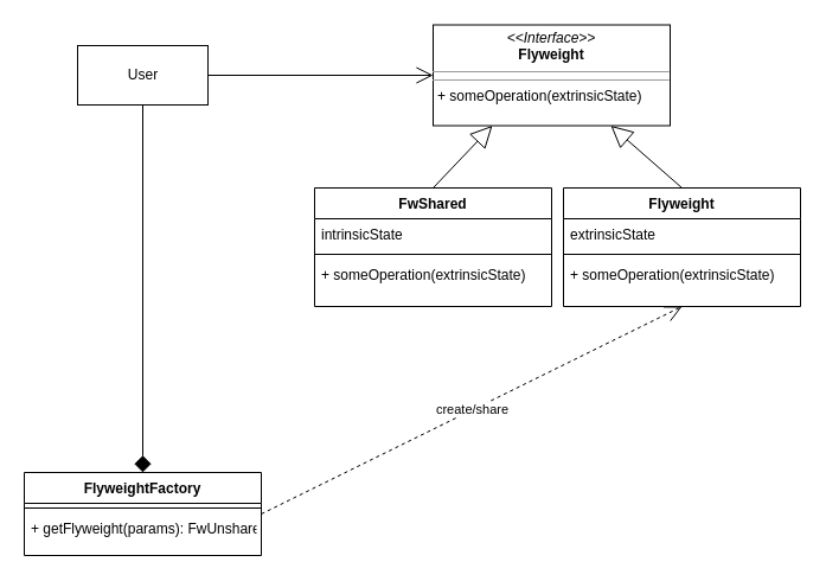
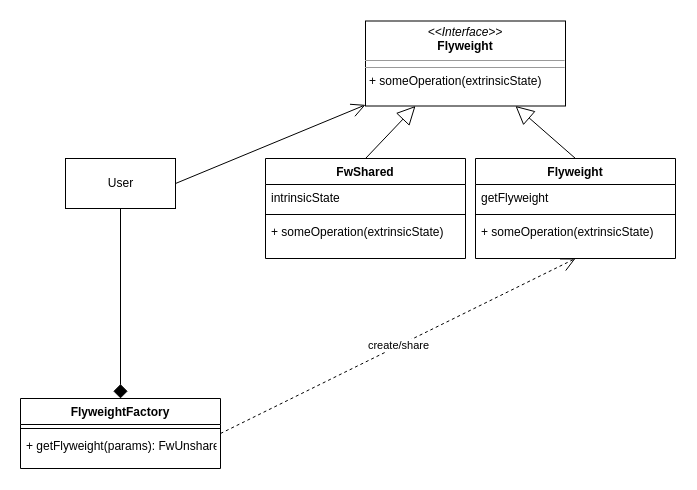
  <mxCell id="0" />
  <mxCell id="1" parent="0" />
- <mxCell id="2" value="User" style="html=1;" vertex="1" parent="1"><mxGeometry x="65" y="38" width="110" height="50" as="geometry" /></mxCell>
+ <mxCell id="2" value="User" style="html=1;" vertex="1" parent="1"><mxGeometry x="65" y="158" width="110" height="50" as="geometry" /></mxCell>
  <mxCell id="3" value="&lt;p style=&quot;margin:0px;margin-top:4px;text-align:center;&quot;&gt;&lt;i&gt;&amp;lt;&amp;lt;Interface&amp;gt;&amp;gt;&lt;/i&gt;&lt;br&gt;&lt;b&gt;Flyweight&lt;/b&gt;&lt;br&gt;&lt;/p&gt;&lt;hr size=&quot;1&quot;&gt;&lt;hr size=&quot;1&quot;&gt;&lt;p style=&quot;margin:0px;margin-left:4px;&quot;&gt;+ someOperation(extrinsicState)&lt;br&gt;&lt;/p&gt;" style="verticalAlign=top;align=left;overflow=fill;fontSize=12;fontFamily=Helvetica;html=1;" vertex="1" parent="1"><mxGeometry x="365" y="20.5" width="200" height="85" as="geometry" /></mxCell>
  <mxCell id="4" value="" style="endArrow=open;endFill=1;endSize=12;html=1;rounded=0;exitX=1;exitY=0.5;exitDx=0;exitDy=0;" edge="1" parent="1" source="2" target="3"><mxGeometry width="160" relative="1" as="geometry"><mxPoint x="185" y="62.5" as="sourcePoint" /><mxPoint x="345" y="62.5" as="targetPoint" /></mxGeometry></mxCell>
  <mxCell id="5" value="" style="endArrow=diamond;endFill=1;endSize=12;html=1;rounded=0;exitX=0.5;exitY=1;exitDx=0;exitDy=0;entryX=0.5;entryY=0;entryDx=0;entryDy=0;" edge="1" parent="1" source="2" target="6"><mxGeometry width="160" relative="1" as="geometry"><mxPoint x="125" y="248" as="sourcePoint" /><mxPoint x="285" y="248" as="targetPoint" /></mxGeometry></mxCell>
  <mxCell id="6" value="FlyweightFactory" style="swimlane;fontStyle=1;align=center;verticalAlign=top;childLayout=stackLayout;horizontal=1;startSize=26;horizontalStack=0;resizeParent=1;resizeParentMax=0;resizeLast=0;collapsible=1;marginBottom=0;" vertex="1" parent="1"><mxGeometry x="20" y="398" width="200" height="70" as="geometry"><mxRectangle x="45" y="390" width="130" height="26" as="alternateBounds" /></mxGeometry></mxCell>
  <mxCell id="7" value="" style="line;strokeWidth=1;fillColor=none;align=left;verticalAlign=middle;spacingTop=-1;spacingLeft=3;spacingRight=3;rotatable=0;labelPosition=right;points=[];portConstraint=eastwest;" vertex="1" parent="6"><mxGeometry y="26" width="200" height="8" as="geometry" /></mxCell>
  <mxCell id="8" value="+ getFlyweight(params): FwUnshared" style="text;strokeColor=none;fillColor=none;align=left;verticalAlign=top;spacingLeft=4;spacingRight=4;overflow=hidden;rotatable=0;points=[[0,0.5],[1,0.5]];portConstraint=eastwest;" vertex="1" parent="6"><mxGeometry y="34" width="200" height="36" as="geometry" /></mxCell>
  <mxCell id="9" value="FwShared" style="swimlane;fontStyle=1;align=center;verticalAlign=top;childLayout=stackLayout;horizontal=1;startSize=26;horizontalStack=0;resizeParent=1;resizeParentMax=0;resizeLast=0;collapsible=1;marginBottom=0;" vertex="1" parent="1"><mxGeometry x="265" y="158" width="200" height="100" as="geometry" /></mxCell>
  <mxCell id="10" value="intrinsicState" style="text;strokeColor=none;fillColor=none;align=left;verticalAlign=top;spacingLeft=4;spacingRight=4;overflow=hidden;rotatable=0;points=[[0,0.5],[1,0.5]];portConstraint=eastwest;" vertex="1" parent="9"><mxGeometry y="26" width="200" height="26" as="geometry" /></mxCell>
  <mxCell id="11" value="" style="line;strokeWidth=1;fillColor=none;align=left;verticalAlign=middle;spacingTop=-1;spacingLeft=3;spacingRight=3;rotatable=0;labelPosition=right;points=[];portConstraint=eastwest;" vertex="1" parent="9"><mxGeometry y="52" width="200" height="8" as="geometry" /></mxCell>
  <mxCell id="12" value="+ someOperation(extrinsicState)" style="text;strokeColor=none;fillColor=none;align=left;verticalAlign=top;spacingLeft=4;spacingRight=4;overflow=hidden;rotatable=0;points=[[0,0.5],[1,0.5]];portConstraint=eastwest;" vertex="1" parent="9"><mxGeometry y="60" width="200" height="40" as="geometry" /></mxCell>
  <mxCell id="13" value="Flyweight" style="swimlane;fontStyle=1;align=center;verticalAlign=top;childLayout=stackLayout;horizontal=1;startSize=26;horizontalStack=0;resizeParent=1;resizeParentMax=0;resizeLast=0;collapsible=1;marginBottom=0;" vertex="1" parent="1"><mxGeometry x="475" y="158" width="200" height="100" as="geometry" /></mxCell>
- <mxCell id="14" value="extrinsicState" style="text;strokeColor=none;fillColor=none;align=left;verticalAlign=top;spacingLeft=4;spacingRight=4;overflow=hidden;rotatable=0;points=[[0,0.5],[1,0.5]];portConstraint=eastwest;" vertex="1" parent="13"><mxGeometry y="26" width="200" height="26" as="geometry" /></mxCell>
+ <mxCell id="14" value="getFlyweight" style="text;strokeColor=none;fillColor=none;align=left;verticalAlign=top;spacingLeft=4;spacingRight=4;overflow=hidden;rotatable=0;points=[[0,0.5],[1,0.5]];portConstraint=eastwest;" vertex="1" parent="13"><mxGeometry y="26" width="200" height="26" as="geometry" /></mxCell>
  <mxCell id="15" value="" style="line;strokeWidth=1;fillColor=none;align=left;verticalAlign=middle;spacingTop=-1;spacingLeft=3;spacingRight=3;rotatable=0;labelPosition=right;points=[];portConstraint=eastwest;" vertex="1" parent="13"><mxGeometry y="52" width="200" height="8" as="geometry" /></mxCell>
  <mxCell id="16" value="+ someOperation(extrinsicState)" style="text;strokeColor=none;fillColor=none;align=left;verticalAlign=top;spacingLeft=4;spacingRight=4;overflow=hidden;rotatable=0;points=[[0,0.5],[1,0.5]];portConstraint=eastwest;" vertex="1" parent="13"><mxGeometry y="60" width="200" height="40" as="geometry" /></mxCell>
  <mxCell id="17" value="" style="endArrow=block;endSize=16;endFill=0;html=1;rounded=0;entryX=0.25;entryY=1;entryDx=0;entryDy=0;exitX=0.5;exitY=0;exitDx=0;exitDy=0;" edge="1" parent="1" source="9" target="3"><mxGeometry width="160" relative="1" as="geometry"><mxPoint x="395" y="178" as="sourcePoint" /><mxPoint x="555" y="178" as="targetPoint" /></mxGeometry></mxCell>
  <mxCell id="18" value="" style="endArrow=block;endSize=16;endFill=0;html=1;rounded=0;entryX=0.75;entryY=1;entryDx=0;entryDy=0;exitX=0.5;exitY=0;exitDx=0;exitDy=0;" edge="1" parent="1" source="13" target="3"><mxGeometry width="160" relative="1" as="geometry"><mxPoint x="356" y="268" as="sourcePoint" /><mxPoint x="435" y="115.5" as="targetPoint" /></mxGeometry></mxCell>
  <mxCell id="19" value="create/share" style="endArrow=open;endSize=12;dashed=1;html=1;rounded=0;entryX=0.5;entryY=1;entryDx=0;entryDy=0;exitX=1;exitY=0.5;exitDx=0;exitDy=0;" edge="1" parent="1" source="6" target="13"><mxGeometry width="160" relative="1" as="geometry"><mxPoint x="275" y="428" as="sourcePoint" /><mxPoint x="585" y="378" as="targetPoint" /></mxGeometry></mxCell>
